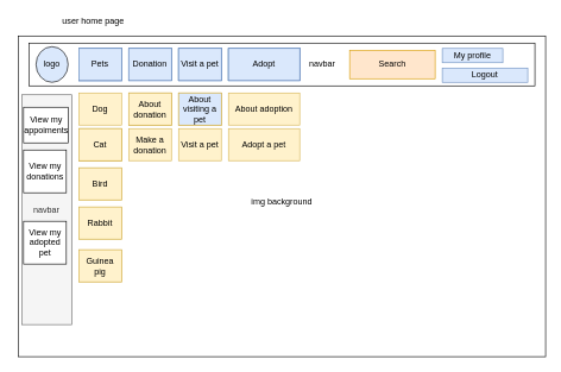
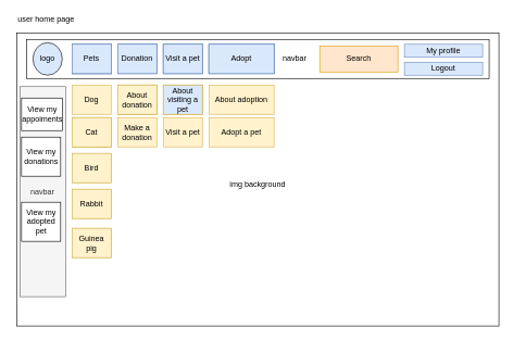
  <mxCell id="0" />
  <mxCell id="1" parent="0" />
  <mxCell id="2" value="" style="rounded=0;whiteSpace=wrap;html=1;" parent="1" vertex="1"><mxGeometry x="37.5" y="130" width="70" height="310" as="geometry" /></mxCell>
  <mxCell id="3" value="&lt;br&gt;img background" style="rounded=0;whiteSpace=wrap;html=1;" parent="1" vertex="1"><mxGeometry x="25" y="50" width="740" height="450" as="geometry" /></mxCell>
  <mxCell id="4" value="&amp;nbsp; &amp;nbsp; &amp;nbsp; &amp;nbsp; &amp;nbsp; &amp;nbsp; &amp;nbsp; &amp;nbsp; &amp;nbsp; &amp;nbsp; &amp;nbsp; &amp;nbsp; &amp;nbsp; &amp;nbsp; &amp;nbsp; &amp;nbsp; &amp;nbsp; navbar" style="rounded=0;whiteSpace=wrap;html=1;" parent="1" vertex="1"><mxGeometry x="40" y="60" width="710" height="60" as="geometry" /></mxCell>
  <mxCell id="5" value="logo" style="ellipse;whiteSpace=wrap;html=1;fillColor=#dae8fc;" parent="1" vertex="1"><mxGeometry x="50" y="65" width="45" height="50" as="geometry" /></mxCell>
- <mxCell id="6" value="My profile" style="rounded=0;whiteSpace=wrap;html=1;fillColor=#dae8fc;strokeColor=#6c8ebf;" parent="1" vertex="1"><mxGeometry x="620" y="67.5" width="85" height="20" as="geometry" /></mxCell>
+ <mxCell id="6" value="My profile" style="rounded=0;whiteSpace=wrap;html=1;fillColor=#dae8fc;strokeColor=#6c8ebf;" parent="1" vertex="1"><mxGeometry x="620" y="67.5" width="120" height="20" as="geometry" /></mxCell>
  <mxCell id="7" value="Pets" style="rounded=0;whiteSpace=wrap;html=1;fillColor=#dae8fc;strokeColor=#6c8ebf;" parent="1" vertex="1"><mxGeometry x="110" y="67.5" width="60" height="45" as="geometry" /></mxCell>
  <mxCell id="8" value="Donation" style="rounded=0;whiteSpace=wrap;html=1;fillColor=#dae8fc;strokeColor=#6c8ebf;" parent="1" vertex="1"><mxGeometry x="180" y="67.5" width="60" height="45" as="geometry" /></mxCell>
  <mxCell id="9" value="Adopt" style="rounded=0;whiteSpace=wrap;html=1;fillColor=#dae8fc;strokeColor=#6c8ebf;" parent="1" vertex="1"><mxGeometry x="320" y="67.5" width="100" height="45" as="geometry" /></mxCell>
  <mxCell id="10" value="Dog" style="rounded=0;whiteSpace=wrap;html=1;fillColor=#fff2cc;strokeColor=#d6b656;" parent="1" vertex="1"><mxGeometry x="110" y="130" width="60" height="45" as="geometry" /></mxCell>
  <mxCell id="11" value="Visit a pet" style="rounded=0;whiteSpace=wrap;html=1;fillColor=#dae8fc;strokeColor=#6c8ebf;" parent="1" vertex="1"><mxGeometry x="250" y="67.5" width="60" height="45" as="geometry" /></mxCell>
  <mxCell id="12" value="Make a donation" style="rounded=0;whiteSpace=wrap;html=1;fillColor=#fff2cc;strokeColor=#d6b656;" parent="1" vertex="1"><mxGeometry x="180" y="130" width="60" height="45" as="geometry" /></mxCell>
  <mxCell id="13" value="Make an appoiment" style="rounded=0;whiteSpace=wrap;html=1;fillColor=#fff2cc;strokeColor=#d6b656;" parent="1" vertex="1"><mxGeometry x="250" y="130" width="60" height="45" as="geometry" /></mxCell>
  <mxCell id="14" value="About adoption" style="rounded=0;whiteSpace=wrap;html=1;fillColor=#fff2cc;strokeColor=#d6b656;" parent="1" vertex="1"><mxGeometry x="320" y="130" width="100" height="45" as="geometry" /></mxCell>
  <mxCell id="15" value="Logout" style="rounded=0;whiteSpace=wrap;html=1;fillColor=#dae8fc;strokeColor=#6c8ebf;" parent="1" vertex="1"><mxGeometry x="620" y="95" width="120" height="20" as="geometry" /></mxCell>
  <mxCell id="16" value="Cat" style="rounded=0;whiteSpace=wrap;html=1;fillColor=#fff2cc;strokeColor=#d6b656;" parent="1" vertex="1"><mxGeometry x="110" y="180" width="60" height="45" as="geometry" /></mxCell>
  <mxCell id="17" value="Bird" style="rounded=0;whiteSpace=wrap;html=1;fillColor=#fff2cc;strokeColor=#d6b656;" parent="1" vertex="1"><mxGeometry x="110" y="235" width="60" height="45" as="geometry" /></mxCell>
  <mxCell id="18" value="Rabbit" style="rounded=0;whiteSpace=wrap;html=1;fillColor=#fff2cc;strokeColor=#d6b656;" parent="1" vertex="1"><mxGeometry x="110" y="290" width="60" height="45" as="geometry" /></mxCell>
  <mxCell id="19" value="Guinea pig" style="rounded=0;whiteSpace=wrap;html=1;fillColor=#fff2cc;strokeColor=#d6b656;" parent="1" vertex="1"><mxGeometry x="110" y="350" width="60" height="45" as="geometry" /></mxCell>
  <mxCell id="20" value="Pets" style="rounded=0;whiteSpace=wrap;html=1;fillColor=#dae8fc;strokeColor=#6c8ebf;" parent="1" vertex="1"><mxGeometry x="110" y="67.5" width="60" height="45" as="geometry" /></mxCell>
  <mxCell id="21" value="Pets" style="rounded=0;whiteSpace=wrap;html=1;fillColor=#dae8fc;strokeColor=#6c8ebf;" parent="1" vertex="1"><mxGeometry x="110" y="67.5" width="60" height="45" as="geometry" /></mxCell>
  <mxCell id="22" value="Visit a pet" style="rounded=0;whiteSpace=wrap;html=1;fillColor=#dae8fc;strokeColor=#6c8ebf;" parent="1" vertex="1"><mxGeometry x="250" y="67.5" width="60" height="45" as="geometry" /></mxCell>
  <mxCell id="23" value="Adopt" style="rounded=0;whiteSpace=wrap;html=1;fillColor=#dae8fc;strokeColor=#6c8ebf;" parent="1" vertex="1"><mxGeometry x="320" y="67.5" width="100" height="45" as="geometry" /></mxCell>
  <mxCell id="24" value="Pets" style="rounded=0;whiteSpace=wrap;html=1;fillColor=#dae8fc;strokeColor=#6c8ebf;" parent="1" vertex="1"><mxGeometry x="110" y="67.5" width="60" height="45" as="geometry" /></mxCell>
  <mxCell id="25" value="Visit a pet" style="rounded=0;whiteSpace=wrap;html=1;fillColor=#dae8fc;strokeColor=#6c8ebf;" parent="1" vertex="1"><mxGeometry x="250" y="67.5" width="60" height="45" as="geometry" /></mxCell>
  <mxCell id="26" value="Adopt" style="rounded=0;whiteSpace=wrap;html=1;fillColor=#dae8fc;strokeColor=#6c8ebf;" parent="1" vertex="1"><mxGeometry x="320" y="67.5" width="100" height="45" as="geometry" /></mxCell>
  <mxCell id="27" value="Make a donation" style="rounded=0;whiteSpace=wrap;html=1;fillColor=#fff2cc;strokeColor=#d6b656;" parent="1" vertex="1"><mxGeometry x="180" y="130" width="60" height="45" as="geometry" /></mxCell>
  <mxCell id="28" value="Make an appoiment" style="rounded=0;whiteSpace=wrap;html=1;fillColor=#fff2cc;strokeColor=#d6b656;" parent="1" vertex="1"><mxGeometry x="250" y="130" width="60" height="45" as="geometry" /></mxCell>
  <mxCell id="29" value="Pets" style="rounded=0;whiteSpace=wrap;html=1;fillColor=#dae8fc;strokeColor=#6c8ebf;" parent="1" vertex="1"><mxGeometry x="110" y="67.5" width="60" height="45" as="geometry" /></mxCell>
  <mxCell id="30" value="Visit a pet" style="rounded=0;whiteSpace=wrap;html=1;fillColor=#dae8fc;strokeColor=#6c8ebf;" parent="1" vertex="1"><mxGeometry x="250" y="67.5" width="60" height="45" as="geometry" /></mxCell>
  <mxCell id="31" value="Adopt" style="rounded=0;whiteSpace=wrap;html=1;fillColor=#dae8fc;strokeColor=#6c8ebf;" parent="1" vertex="1"><mxGeometry x="320" y="67.5" width="100" height="45" as="geometry" /></mxCell>
  <mxCell id="32" value="Make a donation" style="rounded=0;whiteSpace=wrap;html=1;fillColor=#fff2cc;strokeColor=#d6b656;" parent="1" vertex="1"><mxGeometry x="180" y="130" width="60" height="45" as="geometry" /></mxCell>
  <mxCell id="33" value="Make an appoiment" style="rounded=0;whiteSpace=wrap;html=1;fillColor=#fff2cc;strokeColor=#d6b656;" parent="1" vertex="1"><mxGeometry x="250" y="130" width="60" height="45" as="geometry" /></mxCell>
  <mxCell id="34" value="Cat" style="rounded=0;whiteSpace=wrap;html=1;fillColor=#fff2cc;strokeColor=#d6b656;" parent="1" vertex="1"><mxGeometry x="110" y="180" width="60" height="45" as="geometry" /></mxCell>
  <mxCell id="35" value="Pets" style="rounded=0;whiteSpace=wrap;html=1;fillColor=#dae8fc;strokeColor=#6c8ebf;" parent="1" vertex="1"><mxGeometry x="110" y="67.5" width="60" height="45" as="geometry" /></mxCell>
  <mxCell id="36" value="Visit a pet" style="rounded=0;whiteSpace=wrap;html=1;fillColor=#dae8fc;strokeColor=#6c8ebf;" parent="1" vertex="1"><mxGeometry x="250" y="67.5" width="60" height="45" as="geometry" /></mxCell>
  <mxCell id="37" value="Adopt" style="rounded=0;whiteSpace=wrap;html=1;fillColor=#dae8fc;strokeColor=#6c8ebf;" parent="1" vertex="1"><mxGeometry x="320" y="67.5" width="100" height="45" as="geometry" /></mxCell>
  <mxCell id="38" value="About donation" style="rounded=0;whiteSpace=wrap;html=1;fillColor=#fff2cc;strokeColor=#d6b656;" parent="1" vertex="1"><mxGeometry x="180" y="130" width="60" height="45" as="geometry" /></mxCell>
  <mxCell id="39" value="About visiting a pet" style="rounded=0;whiteSpace=wrap;html=1;fillColor=#dae8fc;strokeColor=#d6b656;" parent="1" vertex="1"><mxGeometry x="250" y="130" width="60" height="45" as="geometry" /></mxCell>
  <mxCell id="40" value="Cat" style="rounded=0;whiteSpace=wrap;html=1;fillColor=#fff2cc;strokeColor=#d6b656;" parent="1" vertex="1"><mxGeometry x="110" y="180" width="60" height="45" as="geometry" /></mxCell>
  <mxCell id="41" value="Pets" style="rounded=0;whiteSpace=wrap;html=1;fillColor=#dae8fc;strokeColor=#6c8ebf;" parent="1" vertex="1"><mxGeometry x="110" y="67.5" width="60" height="45" as="geometry" /></mxCell>
  <mxCell id="42" value="Visit a pet" style="rounded=0;whiteSpace=wrap;html=1;fillColor=#dae8fc;strokeColor=#6c8ebf;" parent="1" vertex="1"><mxGeometry x="250" y="67.5" width="60" height="45" as="geometry" /></mxCell>
  <mxCell id="43" value="Adopt" style="rounded=0;whiteSpace=wrap;html=1;fillColor=#dae8fc;strokeColor=#6c8ebf;" parent="1" vertex="1"><mxGeometry x="320" y="67.5" width="100" height="45" as="geometry" /></mxCell>
  <mxCell id="44" value="Make a donation" style="rounded=0;whiteSpace=wrap;html=1;fillColor=#fff2cc;strokeColor=#d6b656;" parent="1" vertex="1"><mxGeometry x="180" y="180" width="60" height="45" as="geometry" /></mxCell>
  <mxCell id="45" value="Visit a pet" style="rounded=0;whiteSpace=wrap;html=1;fillColor=#fff2cc;strokeColor=#d6b656;" parent="1" vertex="1"><mxGeometry x="250" y="180" width="60" height="45" as="geometry" /></mxCell>
  <mxCell id="46" value="Cat" style="rounded=0;whiteSpace=wrap;html=1;fillColor=#fff2cc;strokeColor=#d6b656;" parent="1" vertex="1"><mxGeometry x="110" y="180" width="60" height="45" as="geometry" /></mxCell>
  <mxCell id="47" value="Adopt a pet" style="rounded=0;whiteSpace=wrap;html=1;fillColor=#fff2cc;strokeColor=#d6b656;" parent="1" vertex="1"><mxGeometry x="320" y="180" width="100" height="45" as="geometry" /></mxCell>
  <mxCell id="48" value="Bird" style="rounded=0;whiteSpace=wrap;html=1;fillColor=#fff2cc;strokeColor=#d6b656;" parent="1" vertex="1"><mxGeometry x="110" y="235" width="60" height="45" as="geometry" /></mxCell>
  <mxCell id="49" value="Rabbit" style="rounded=0;whiteSpace=wrap;html=1;fillColor=#fff2cc;strokeColor=#d6b656;" parent="1" vertex="1"><mxGeometry x="110" y="290" width="60" height="45" as="geometry" /></mxCell>
  <mxCell id="50" value="Guinea pig" style="rounded=0;whiteSpace=wrap;html=1;fillColor=#fff2cc;strokeColor=#d6b656;" parent="1" vertex="1"><mxGeometry x="110" y="350" width="60" height="45" as="geometry" /></mxCell>
  <mxCell id="51" value="Pets" style="rounded=0;whiteSpace=wrap;html=1;fillColor=#dae8fc;strokeColor=#6c8ebf;" parent="1" vertex="1"><mxGeometry x="110" y="67.5" width="60" height="45" as="geometry" /></mxCell>
  <mxCell id="52" value="Donation" style="rounded=0;whiteSpace=wrap;html=1;fillColor=#dae8fc;strokeColor=#6c8ebf;" parent="1" vertex="1"><mxGeometry x="180" y="67.5" width="60" height="45" as="geometry" /></mxCell>
  <mxCell id="53" value="Pets" style="rounded=0;whiteSpace=wrap;html=1;fillColor=#dae8fc;strokeColor=#6c8ebf;" parent="1" vertex="1"><mxGeometry x="110" y="67.5" width="60" height="45" as="geometry" /></mxCell>
  <mxCell id="54" value="Donation" style="rounded=0;whiteSpace=wrap;html=1;fillColor=#dae8fc;strokeColor=#6c8ebf;" parent="1" vertex="1"><mxGeometry x="180" y="67.5" width="60" height="45" as="geometry" /></mxCell>
  <mxCell id="55" value="Pets" style="rounded=0;whiteSpace=wrap;html=1;fillColor=#dae8fc;strokeColor=#6c8ebf;" parent="1" vertex="1"><mxGeometry x="110" y="67.5" width="60" height="45" as="geometry" /></mxCell>
  <mxCell id="56" value="Donation" style="rounded=0;whiteSpace=wrap;html=1;fillColor=#dae8fc;strokeColor=#6c8ebf;" parent="1" vertex="1"><mxGeometry x="180" y="67.5" width="60" height="45" as="geometry" /></mxCell>
  <mxCell id="57" value="Pets" style="rounded=0;whiteSpace=wrap;html=1;fillColor=#dae8fc;strokeColor=#6c8ebf;" parent="1" vertex="1"><mxGeometry x="110" y="67.5" width="60" height="45" as="geometry" /></mxCell>
  <mxCell id="58" value="Donation" style="rounded=0;whiteSpace=wrap;html=1;fillColor=#dae8fc;strokeColor=#6c8ebf;" parent="1" vertex="1"><mxGeometry x="180" y="67.5" width="60" height="45" as="geometry" /></mxCell>
  <mxCell id="59" value="Visit a pet" style="rounded=0;whiteSpace=wrap;html=1;fillColor=#dae8fc;strokeColor=#6c8ebf;" parent="1" vertex="1"><mxGeometry x="250" y="67.5" width="60" height="45" as="geometry" /></mxCell>
  <mxCell id="60" value="Pets" style="rounded=0;whiteSpace=wrap;html=1;fillColor=#dae8fc;strokeColor=#6c8ebf;" parent="1" vertex="1"><mxGeometry x="110" y="67.5" width="60" height="45" as="geometry" /></mxCell>
  <mxCell id="61" value="Donation" style="rounded=0;whiteSpace=wrap;html=1;fillColor=#dae8fc;strokeColor=#6c8ebf;" parent="1" vertex="1"><mxGeometry x="180" y="67.5" width="60" height="45" as="geometry" /></mxCell>
  <mxCell id="62" value="Visit a pet" style="rounded=0;whiteSpace=wrap;html=1;fillColor=#dae8fc;strokeColor=#6c8ebf;" parent="1" vertex="1"><mxGeometry x="250" y="67.5" width="60" height="45" as="geometry" /></mxCell>
  <mxCell id="63" value="Adopt" style="rounded=0;whiteSpace=wrap;html=1;fillColor=#dae8fc;strokeColor=#6c8ebf;" parent="1" vertex="1"><mxGeometry x="320" y="67.5" width="100" height="45" as="geometry" /></mxCell>
  <mxCell id="64" value="navbar" style="rounded=0;whiteSpace=wrap;html=1;fillColor=#f5f5f5;strokeColor=#666666;fontColor=#333333;" parent="1" vertex="1"><mxGeometry x="30" y="132.5" width="70" height="322.5" as="geometry" /></mxCell>
  <mxCell id="65" value="View my appoiments" style="rounded=0;whiteSpace=wrap;html=1;" parent="1" vertex="1"><mxGeometry x="32.5" y="150" width="62.5" height="50" as="geometry" /></mxCell>
  <mxCell id="66" value="View my donations" style="rounded=0;whiteSpace=wrap;html=1;" parent="1" vertex="1"><mxGeometry x="32.5" y="210" width="60" height="60" as="geometry" /></mxCell>
  <mxCell id="67" value="View my adopted pet" style="rounded=0;whiteSpace=wrap;html=1;" parent="1" vertex="1"><mxGeometry x="32.5" y="310" width="60" height="60" as="geometry" /></mxCell>
- <mxCell id="68" value="user home page" style="text;html=1;align=center;verticalAlign=middle;resizable=0;points=[];autosize=1;strokeColor=none;" parent="1" vertex="1"><mxGeometry x="80" y="20" width="100" height="20" as="geometry" /></mxCell>
+ <mxCell id="68" value="user home page" style="text;html=1;align=center;verticalAlign=middle;resizable=0;points=[];autosize=1;strokeColor=none;" parent="1" vertex="1"><mxGeometry x="20" width="100" height="20" as="geometry" y="20" /></mxCell>
  <mxCell id="69" value="Search" style="rounded=0;whiteSpace=wrap;html=1;fillColor=#ffe6cc;strokeColor=#d79b00;" parent="1" vertex="1"><mxGeometry x="490" y="70" width="120" height="40" as="geometry" /></mxCell>
